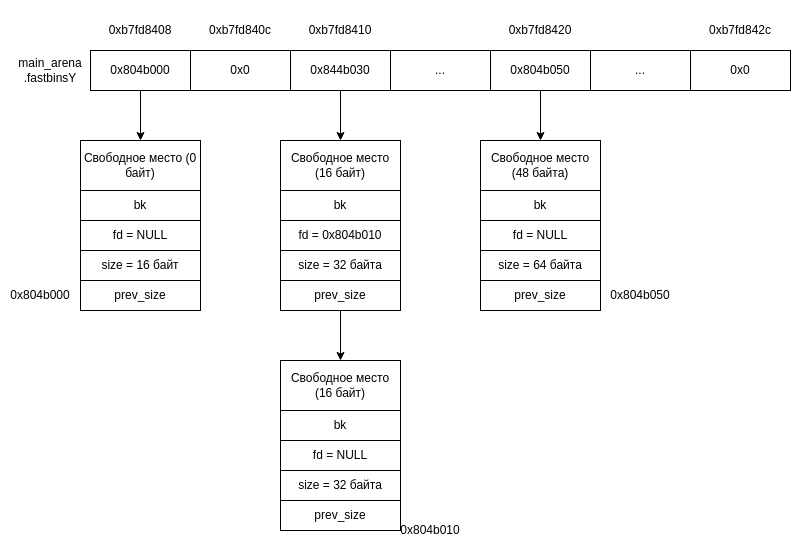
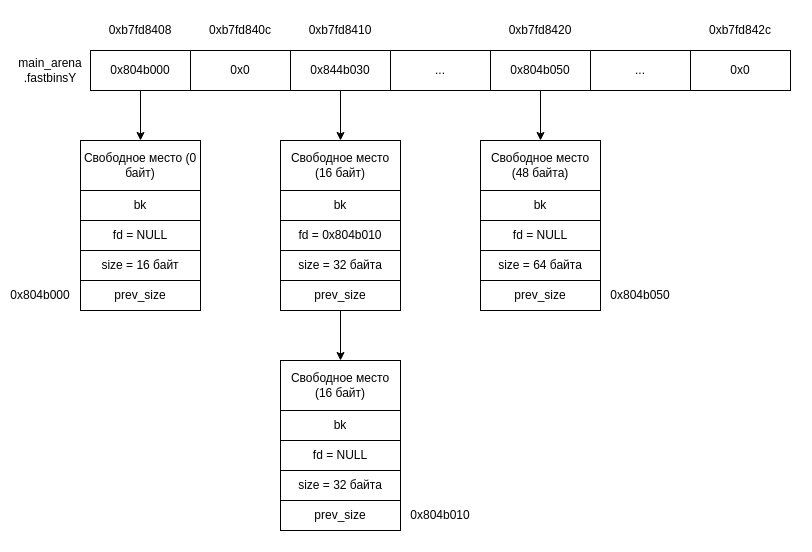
  <mxCell id="0" />
  <mxCell id="1" parent="0" />
  <mxCell id="2" style="edgeStyle=orthogonalEdgeStyle;rounded=0;orthogonalLoop=1;jettySize=auto;html=1;entryX=0.5;entryY=0;entryDx=0;entryDy=0;" edge="1" parent="1" source="3" target="17"><mxGeometry relative="1" as="geometry" /></mxCell>
  <mxCell id="3" value="0x804b000" style="rounded=0;whiteSpace=wrap;html=1;" vertex="1" parent="1"><mxGeometry x="90" y="50" width="100" height="40" as="geometry" /></mxCell>
  <mxCell id="4" value="0x0" style="rounded=0;whiteSpace=wrap;html=1;" vertex="1" parent="1"><mxGeometry x="190" y="50" width="100" height="40" as="geometry" /></mxCell>
  <mxCell id="5" style="edgeStyle=orthogonalEdgeStyle;rounded=0;orthogonalLoop=1;jettySize=auto;html=1;entryX=0.5;entryY=0;entryDx=0;entryDy=0;" edge="1" parent="1" source="6" target="22"><mxGeometry relative="1" as="geometry" /></mxCell>
  <mxCell id="6" value="0x844b030" style="rounded=0;whiteSpace=wrap;html=1;" vertex="1" parent="1"><mxGeometry x="290" y="50" width="100" height="40" as="geometry" /></mxCell>
  <mxCell id="7" value="..." style="rounded=0;whiteSpace=wrap;html=1;" vertex="1" parent="1"><mxGeometry x="390" y="50" width="100" height="40" as="geometry" /></mxCell>
  <mxCell id="8" style="edgeStyle=orthogonalEdgeStyle;rounded=0;orthogonalLoop=1;jettySize=auto;html=1;entryX=0.5;entryY=0;entryDx=0;entryDy=0;" edge="1" parent="1" source="9" target="28"><mxGeometry relative="1" as="geometry" /></mxCell>
  <mxCell id="9" value="0x804b050" style="rounded=0;whiteSpace=wrap;html=1;" vertex="1" parent="1"><mxGeometry x="490" y="50" width="100" height="40" as="geometry" /></mxCell>
  <mxCell id="10" value="..." style="rounded=0;whiteSpace=wrap;html=1;" vertex="1" parent="1"><mxGeometry x="590" y="50" width="100" height="40" as="geometry" /></mxCell>
  <mxCell id="11" value="0x0" style="rounded=0;whiteSpace=wrap;html=1;" vertex="1" parent="1"><mxGeometry x="690" y="50" width="100" height="40" as="geometry" /></mxCell>
  <mxCell id="12" value="0xb7fd8408" style="text;html=1;strokeColor=none;fillColor=none;align=center;verticalAlign=middle;whiteSpace=wrap;rounded=0;" vertex="1" parent="1"><mxGeometry x="120" y="20" width="40" height="20" as="geometry" /></mxCell>
  <mxCell id="13" value="0xb7fd840c" style="text;html=1;strokeColor=none;fillColor=none;align=center;verticalAlign=middle;whiteSpace=wrap;rounded=0;" vertex="1" parent="1"><mxGeometry x="220" y="20" width="40" height="20" as="geometry" /></mxCell>
  <mxCell id="14" value="0xb7fd8410" style="text;html=1;strokeColor=none;fillColor=none;align=center;verticalAlign=middle;whiteSpace=wrap;rounded=0;" vertex="1" parent="1"><mxGeometry x="320" y="20" width="40" height="20" as="geometry" /></mxCell>
  <mxCell id="15" value="0xb7fd8420" style="text;html=1;strokeColor=none;fillColor=none;align=center;verticalAlign=middle;whiteSpace=wrap;rounded=0;" vertex="1" parent="1"><mxGeometry x="520" y="20" width="40" height="20" as="geometry" /></mxCell>
  <mxCell id="16" value="0xb7fd842c" style="text;html=1;strokeColor=none;fillColor=none;align=center;verticalAlign=middle;whiteSpace=wrap;rounded=0;" vertex="1" parent="1"><mxGeometry x="720" y="20" width="40" height="20" as="geometry" /></mxCell>
  <mxCell id="17" value="Свободное место (0 байт)" style="rounded=0;whiteSpace=wrap;html=1;" vertex="1" parent="1"><mxGeometry x="80" y="140" width="120" height="50" as="geometry" /></mxCell>
  <mxCell id="18" value="bk" style="rounded=0;whiteSpace=wrap;html=1;" vertex="1" parent="1"><mxGeometry x="80" y="190" width="120" height="30" as="geometry" /></mxCell>
  <mxCell id="19" value="fd = NULL" style="rounded=0;whiteSpace=wrap;html=1;" vertex="1" parent="1"><mxGeometry x="80" y="220" width="120" height="30" as="geometry" /></mxCell>
  <mxCell id="20" value="size = 16 байт" style="rounded=0;whiteSpace=wrap;html=1;" vertex="1" parent="1"><mxGeometry x="80" y="250" width="120" height="30" as="geometry" /></mxCell>
  <mxCell id="21" value="prev_size" style="rounded=0;whiteSpace=wrap;html=1;" vertex="1" parent="1"><mxGeometry x="80" y="280" width="120" height="30" as="geometry" /></mxCell>
  <mxCell id="22" value="Свободное место (16 байт)" style="rounded=0;whiteSpace=wrap;html=1;" vertex="1" parent="1"><mxGeometry x="280" y="140" width="120" height="50" as="geometry" /></mxCell>
  <mxCell id="23" value="bk" style="rounded=0;whiteSpace=wrap;html=1;" vertex="1" parent="1"><mxGeometry x="280" y="190" width="120" height="30" as="geometry" /></mxCell>
  <mxCell id="24" value="fd = 0x804b010" style="rounded=0;whiteSpace=wrap;html=1;" vertex="1" parent="1"><mxGeometry x="280" y="220" width="120" height="30" as="geometry" /></mxCell>
  <mxCell id="25" value="size = 32 байта" style="rounded=0;whiteSpace=wrap;html=1;" vertex="1" parent="1"><mxGeometry x="280" y="250" width="120" height="30" as="geometry" /></mxCell>
  <mxCell id="26" style="edgeStyle=orthogonalEdgeStyle;rounded=0;orthogonalLoop=1;jettySize=auto;html=1;entryX=0.5;entryY=0;entryDx=0;entryDy=0;" edge="1" parent="1" source="27" target="37"><mxGeometry relative="1" as="geometry" /></mxCell>
  <mxCell id="27" value="prev_size" style="rounded=0;whiteSpace=wrap;html=1;" vertex="1" parent="1"><mxGeometry x="280" y="280" width="120" height="30" as="geometry" /></mxCell>
  <mxCell id="28" value="Свободное место (48 байта)" style="rounded=0;whiteSpace=wrap;html=1;" vertex="1" parent="1"><mxGeometry x="480" y="140" width="120" height="50" as="geometry" /></mxCell>
  <mxCell id="29" value="bk" style="rounded=0;whiteSpace=wrap;html=1;" vertex="1" parent="1"><mxGeometry x="480" y="190" width="120" height="30" as="geometry" /></mxCell>
  <mxCell id="30" value="fd = NULL" style="rounded=0;whiteSpace=wrap;html=1;" vertex="1" parent="1"><mxGeometry x="480" y="220" width="120" height="30" as="geometry" /></mxCell>
  <mxCell id="31" value="size = 64 байта" style="rounded=0;whiteSpace=wrap;html=1;" vertex="1" parent="1"><mxGeometry x="480" y="250" width="120" height="30" as="geometry" /></mxCell>
  <mxCell id="32" value="prev_size" style="rounded=0;whiteSpace=wrap;html=1;" vertex="1" parent="1"><mxGeometry x="480" y="280" width="120" height="30" as="geometry" /></mxCell>
  <mxCell id="33" value="bk" style="rounded=0;whiteSpace=wrap;html=1;" vertex="1" parent="1"><mxGeometry x="280" y="410" width="120" height="30" as="geometry" /></mxCell>
  <mxCell id="34" value="fd = NULL" style="rounded=0;whiteSpace=wrap;html=1;" vertex="1" parent="1"><mxGeometry x="280" y="440" width="120" height="30" as="geometry" /></mxCell>
  <mxCell id="35" value="size = 32 байта" style="rounded=0;whiteSpace=wrap;html=1;" vertex="1" parent="1"><mxGeometry x="280" y="470" width="120" height="30" as="geometry" /></mxCell>
  <mxCell id="36" value="prev_size" style="rounded=0;whiteSpace=wrap;html=1;" vertex="1" parent="1"><mxGeometry x="280" y="500" width="120" height="30" as="geometry" /></mxCell>
  <mxCell id="37" value="Свободное место (16 байт)" style="rounded=0;whiteSpace=wrap;html=1;" vertex="1" parent="1"><mxGeometry x="280" y="360" width="120" height="50" as="geometry" /></mxCell>
  <mxCell id="38" value="0x804b000" style="text;html=1;strokeColor=none;fillColor=none;align=center;verticalAlign=middle;whiteSpace=wrap;rounded=0;" vertex="1" parent="1"><mxGeometry x="20" y="285" width="40" height="20" as="geometry" /></mxCell>
- <mxCell id="39" value="0x804b010" style="text;html=1;strokeColor=none;fillColor=none;align=center;verticalAlign=middle;whiteSpace=wrap;rounded=0;" vertex="1" parent="1"><mxGeometry x="410" y="520" width="40" height="20" as="geometry" /></mxCell>
+ <mxCell id="39" value="0x804b010" style="text;html=1;strokeColor=none;fillColor=none;align=center;verticalAlign=middle;whiteSpace=wrap;rounded=0;" vertex="1" parent="1"><mxGeometry x="420" y="505" width="40" height="20" as="geometry" /></mxCell>
  <mxCell id="40" value="0x804b050" style="text;html=1;strokeColor=none;fillColor=none;align=center;verticalAlign=middle;whiteSpace=wrap;rounded=0;" vertex="1" parent="1"><mxGeometry x="620" y="285" width="40" height="20" as="geometry" /></mxCell>
  <mxCell id="41" value="&lt;div&gt;main_arena&lt;/div&gt;&lt;div&gt;.fastbinsY&lt;br&gt;&lt;/div&gt;" style="text;html=1;strokeColor=none;fillColor=none;align=center;verticalAlign=middle;whiteSpace=wrap;rounded=0;" vertex="1" parent="1"><mxGeometry x="30" y="60" width="40" height="20" as="geometry" /></mxCell>
